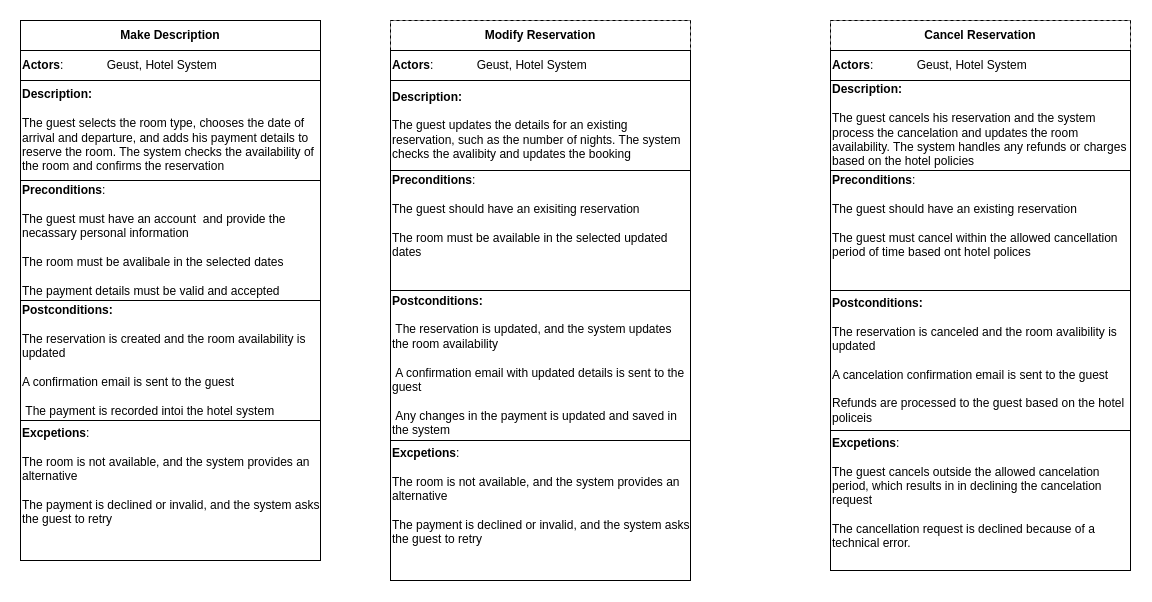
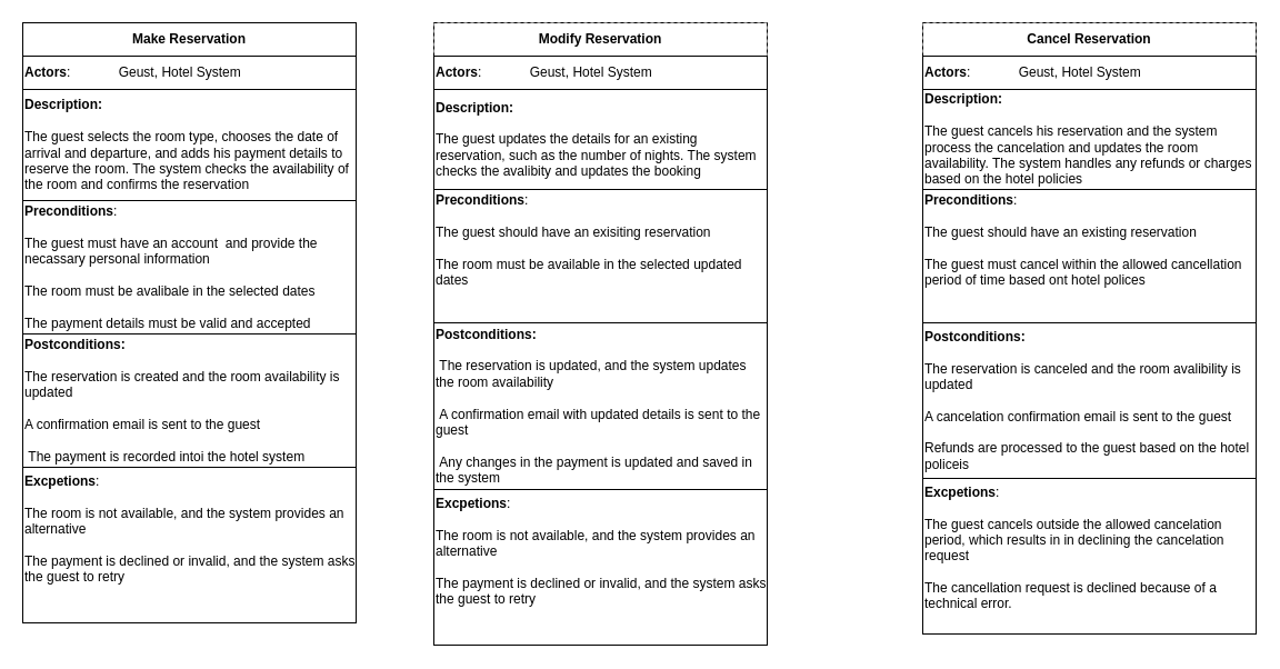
  <mxCell id="0" />
  <mxCell id="1" parent="0" />
  <mxCell id="2" value="" style="swimlane;startSize=0;" vertex="1" parent="1"><mxGeometry x="20" y="20" width="300" height="540" as="geometry" /></mxCell>
- <mxCell id="3" value="&lt;b&gt;Make Description&lt;/b&gt;" style="rounded=0;whiteSpace=wrap;html=1;" vertex="1" parent="2"><mxGeometry width="300" height="30" as="geometry" /></mxCell>
+ <mxCell id="3" value="&lt;b&gt;Make Reservation&lt;/b&gt;" style="rounded=0;whiteSpace=wrap;html=1;" vertex="1" parent="2"><mxGeometry width="300" height="30" as="geometry" /></mxCell>
  <mxCell id="4" value="&lt;b&gt;Actors&lt;/b&gt;:&amp;nbsp; &amp;nbsp; &amp;nbsp; &amp;nbsp; &amp;nbsp; &amp;nbsp; &amp;nbsp;Geust, Hotel System" style="rounded=0;whiteSpace=wrap;html=1;align=left;" vertex="1" parent="2"><mxGeometry y="30" width="300" height="30" as="geometry" /></mxCell>
  <mxCell id="5" value="&lt;b&gt;Postconditions:&amp;nbsp;&lt;/b&gt;&lt;div&gt;&lt;b&gt;&lt;br&gt;&lt;/b&gt;&lt;/div&gt;&lt;div&gt;The reservation is created and the room availability is updated&lt;/div&gt;&lt;div&gt;&lt;br&gt;&lt;/div&gt;&lt;div&gt;A confirmation email is sent to the guest&lt;/div&gt;&lt;div&gt;&lt;br&gt;&lt;/div&gt;&lt;div&gt;&amp;nbsp;The payment is recorded intoi the hotel system&lt;/div&gt;" style="rounded=0;whiteSpace=wrap;html=1;align=left;" vertex="1" parent="2"><mxGeometry y="280" width="300" height="120" as="geometry" /></mxCell>
  <mxCell id="6" value="&lt;b&gt;Excpetions&lt;/b&gt;:&lt;div&gt;&lt;br&gt;&lt;/div&gt;&lt;div&gt;The room is not available, and the system provides an alternative&amp;nbsp;&lt;/div&gt;&lt;div&gt;&lt;br&gt;&lt;/div&gt;&lt;div&gt;The payment is declined or invalid, and the system asks the guest to retry&amp;nbsp;&lt;/div&gt;&lt;div&gt;&lt;br&gt;&lt;/div&gt;&lt;div&gt;&lt;br&gt;&lt;/div&gt;" style="rounded=0;whiteSpace=wrap;html=1;align=left;" vertex="1" parent="2"><mxGeometry y="400" width="300" height="140" as="geometry" /></mxCell>
  <mxCell id="7" value="&lt;b&gt;Description:&amp;nbsp;&lt;/b&gt;&lt;div&gt;&lt;br&gt;&lt;div&gt;The guest selects the room type, chooses the date of arrival and departure, and adds his payment details to reserve the room. The system checks the availability of the room and confirms the reservation&lt;/div&gt;&lt;/div&gt;" style="rounded=0;whiteSpace=wrap;html=1;align=left;" vertex="1" parent="1"><mxGeometry x="20" y="80" width="300" height="100" as="geometry" /></mxCell>
  <mxCell id="8" value="&lt;b&gt;Preconditions&lt;/b&gt;:&amp;nbsp;&lt;div&gt;&lt;br&gt;&lt;/div&gt;&lt;div&gt;The guest must have an account&amp;nbsp; and provide the necassary personal information&lt;/div&gt;&lt;div&gt;&lt;br&gt;&lt;/div&gt;&lt;div&gt;The room must be avalibale in the selected dates&lt;/div&gt;&lt;div&gt;&lt;br&gt;&lt;/div&gt;&lt;div&gt;The payment details must be valid and accepted&lt;/div&gt;" style="rounded=0;whiteSpace=wrap;html=1;align=left;" vertex="1" parent="1"><mxGeometry x="20" y="180" width="300" height="120" as="geometry" /></mxCell>
  <mxCell id="9" value="" style="swimlane;startSize=0;" vertex="1" parent="1"><mxGeometry x="390" y="20" width="300" height="560" as="geometry" /></mxCell>
  <mxCell id="10" value="&lt;b&gt;Modify Reservation&lt;/b&gt;" style="rounded=0;whiteSpace=wrap;html=1;dashed=1;" vertex="1" parent="9"><mxGeometry width="300" height="30" as="geometry" /></mxCell>
  <mxCell id="11" value="&lt;b&gt;Actors&lt;/b&gt;:&amp;nbsp; &amp;nbsp; &amp;nbsp; &amp;nbsp; &amp;nbsp; &amp;nbsp; &amp;nbsp;Geust, Hotel System" style="rounded=0;whiteSpace=wrap;html=1;align=left;" vertex="1" parent="9"><mxGeometry y="30" width="300" height="30" as="geometry" /></mxCell>
  <mxCell id="12" value="&lt;b&gt;Postconditions:&amp;nbsp;&lt;/b&gt;&lt;div&gt;&lt;b&gt;&lt;br&gt;&lt;/b&gt;&lt;/div&gt;&lt;div&gt;&amp;nbsp;The reservation is updated, and the system updates the room availability&lt;/div&gt;&lt;div&gt;&lt;br&gt;&lt;/div&gt;&lt;div&gt;&amp;nbsp;A confirmation email with updated details is sent to the guest&lt;/div&gt;&lt;div&gt;&lt;br&gt;&lt;/div&gt;&lt;div&gt;&amp;nbsp;Any changes in the payment is updated and saved in the system&lt;/div&gt;" style="rounded=0;whiteSpace=wrap;html=1;align=left;" vertex="1" parent="9"><mxGeometry y="270" width="300" height="150" as="geometry" /></mxCell>
  <mxCell id="13" value="&lt;b&gt;Excpetions&lt;/b&gt;:&lt;div&gt;&lt;br&gt;&lt;/div&gt;&lt;div&gt;The room is not available, and the system provides an alternative&amp;nbsp;&lt;/div&gt;&lt;div&gt;&lt;br&gt;&lt;/div&gt;&lt;div&gt;The payment is declined or invalid, and the system asks the guest to retry&amp;nbsp;&lt;/div&gt;&lt;div&gt;&lt;br&gt;&lt;/div&gt;&lt;div&gt;&lt;br&gt;&lt;/div&gt;" style="rounded=0;whiteSpace=wrap;html=1;align=left;" vertex="1" parent="9"><mxGeometry y="420" width="300" height="140" as="geometry" /></mxCell>
  <mxCell id="14" value="&lt;b&gt;Description:&amp;nbsp;&lt;/b&gt;&lt;div&gt;&lt;br&gt;&lt;/div&gt;&lt;div&gt;The guest updates the details for an existing reservation, such as the number of nights. The system checks the avalibity and updates the booking&amp;nbsp;&lt;/div&gt;" style="rounded=0;whiteSpace=wrap;html=1;align=left;" vertex="1" parent="9"><mxGeometry y="60" width="300" height="90" as="geometry" /></mxCell>
  <mxCell id="15" value="&lt;b&gt;Preconditions&lt;/b&gt;:&amp;nbsp;&lt;div&gt;&lt;br&gt;&lt;/div&gt;&lt;div&gt;The guest should have an exisiting reservation&lt;/div&gt;&lt;div&gt;&lt;br&gt;&lt;/div&gt;&lt;div&gt;The room must be available in the selected updated dates&lt;/div&gt;&lt;div&gt;&lt;br&gt;&lt;/div&gt;&lt;div&gt;&lt;br&gt;&lt;/div&gt;" style="rounded=0;whiteSpace=wrap;html=1;align=left;" vertex="1" parent="1"><mxGeometry x="390" y="170" width="300" height="120" as="geometry" /></mxCell>
  <mxCell id="16" value="" style="swimlane;startSize=0;" vertex="1" parent="1"><mxGeometry x="830" y="20" width="300" height="550" as="geometry" /></mxCell>
  <mxCell id="17" value="&lt;b&gt;Cancel Reservation&lt;/b&gt;" style="rounded=0;whiteSpace=wrap;html=1;dashed=1;" vertex="1" parent="16"><mxGeometry width="300" height="30" as="geometry" /></mxCell>
  <mxCell id="18" value="&lt;b&gt;Actors&lt;/b&gt;:&amp;nbsp; &amp;nbsp; &amp;nbsp; &amp;nbsp; &amp;nbsp; &amp;nbsp; &amp;nbsp;Geust, Hotel System" style="rounded=0;whiteSpace=wrap;html=1;align=left;" vertex="1" parent="16"><mxGeometry y="30" width="300" height="30" as="geometry" /></mxCell>
  <mxCell id="19" value="&lt;b&gt;Postconditions:&amp;nbsp;&lt;/b&gt;&lt;div&gt;&lt;b&gt;&lt;br&gt;&lt;/b&gt;&lt;/div&gt;&lt;div&gt;The reservation is canceled and the room avalibility is updated&lt;/div&gt;&lt;div&gt;&lt;br&gt;&lt;/div&gt;&lt;div&gt;A cancelation confirmation email is sent to the guest&lt;/div&gt;&lt;div&gt;&lt;br&gt;&lt;/div&gt;&lt;div&gt;Refunds are processed to the guest based on the hotel policeis&lt;/div&gt;" style="rounded=0;whiteSpace=wrap;html=1;align=left;" vertex="1" parent="16"><mxGeometry y="270" width="300" height="140" as="geometry" /></mxCell>
  <mxCell id="20" value="&lt;b&gt;Excpetions&lt;/b&gt;:&lt;div&gt;&lt;br&gt;&lt;/div&gt;&lt;div&gt;The guest cancels outside the allowed cancelation period, which results in in declining the cancelation request&lt;/div&gt;&lt;div&gt;&lt;br&gt;&lt;/div&gt;&lt;div&gt;The cancellation request is declined because of a technical error.&lt;/div&gt;&lt;div&gt;&lt;br&gt;&lt;/div&gt;" style="rounded=0;whiteSpace=wrap;html=1;align=left;" vertex="1" parent="16"><mxGeometry y="410" width="300" height="140" as="geometry" /></mxCell>
  <mxCell id="21" value="&lt;b&gt;Description:&amp;nbsp;&lt;/b&gt;&lt;div&gt;&lt;br&gt;&lt;/div&gt;&lt;div&gt;The guest cancels his reservation and the system process the cancelation and updates the room availability. The system handles any refunds or charges based on the hotel policies&lt;/div&gt;" style="rounded=0;whiteSpace=wrap;html=1;align=left;" vertex="1" parent="1"><mxGeometry x="830" y="80" width="300" height="90" as="geometry" /></mxCell>
  <mxCell id="22" value="&lt;b&gt;Preconditions&lt;/b&gt;:&amp;nbsp;&lt;div&gt;&lt;br&gt;&lt;/div&gt;&lt;div&gt;The guest should have an existing reservation&lt;/div&gt;&lt;div&gt;&lt;br&gt;&lt;/div&gt;&lt;div&gt;The guest must cancel within the allowed cancellation period of time based ont hotel polices&amp;nbsp;&lt;/div&gt;&lt;div&gt;&lt;br&gt;&lt;/div&gt;&lt;div&gt;&lt;br&gt;&lt;/div&gt;" style="rounded=0;whiteSpace=wrap;html=1;align=left;" vertex="1" parent="1"><mxGeometry x="830" y="170" width="300" height="120" as="geometry" /></mxCell>
